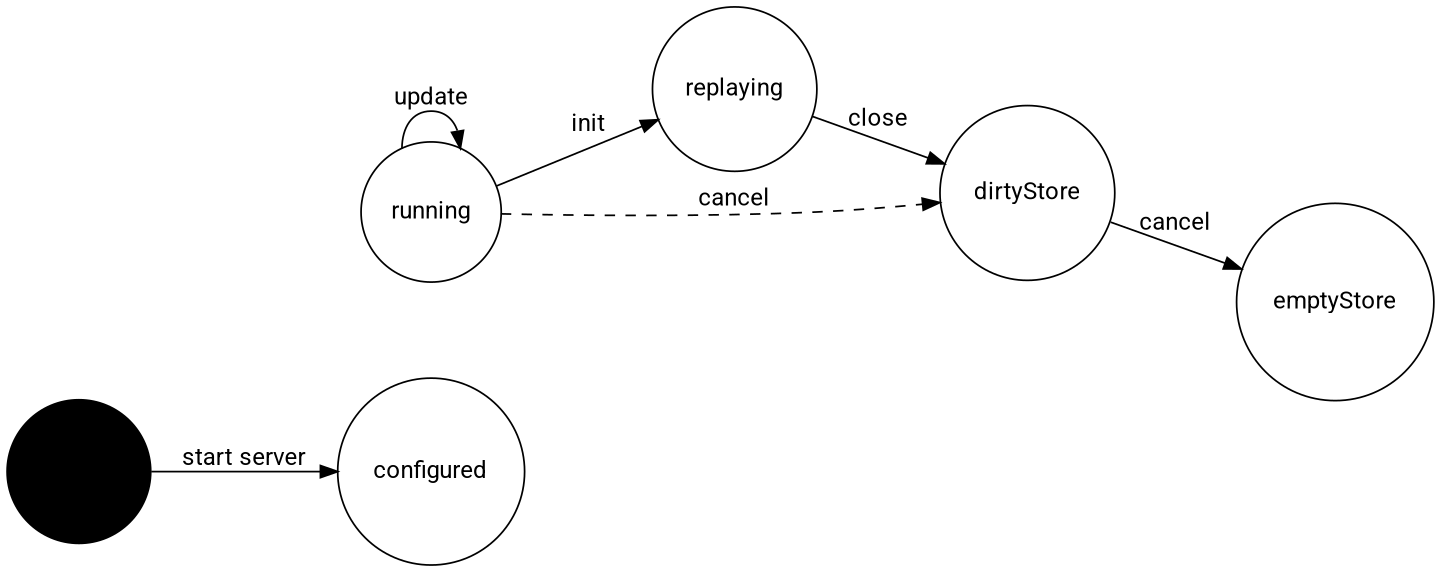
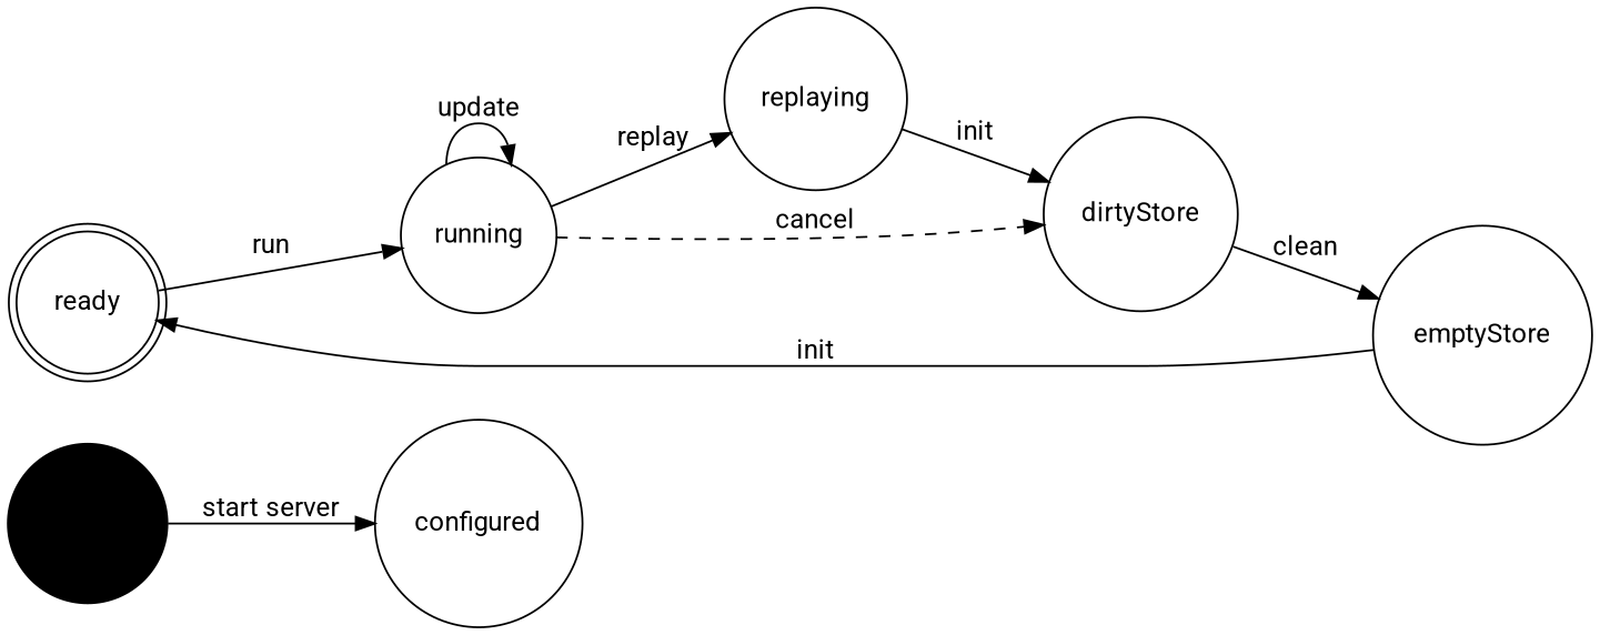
  digraph {
    fontname=Roboto
    rankdir=LR
    node [fontname=Roboto shape=circle]
    edge [fontname=Roboto]
    created [fillcolor=black style=filled]
    configured
+   ready [shape=doublecircle]
    emptyStore
    running
    replaying
    dirtyStore
    created -> configured [label="start server"]
+   ready -> running [label=run]
+   emptyStore -> ready [label=init]
    running -> running [label=update]
-   running -> replaying [label=init]
+   running -> replaying [label=replay]
    running -> dirtyStore [label=cancel style=dashed]
-   replaying -> dirtyStore [label=close]
-   dirtyStore -> emptyStore [label=cancel]
+   replaying -> dirtyStore [label=init]
+   dirtyStore -> emptyStore [label=clean]
  }
